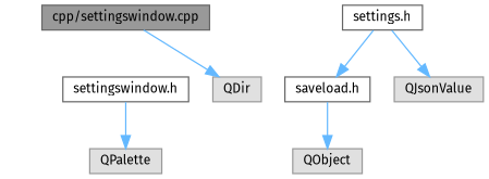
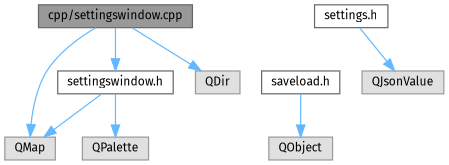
  digraph {
    fontname="Fira Sans"
    node [color=grey60 fillcolor="#E0E0E0" fontname="Fira Sans" fontsize=10 shape=box style=filled]
    edge [color=steelblue1 fontname="Fira Sans" fontsize=10 labelfontname=Helvetica labelfontsize=10 style=solid]
    n1 [color=gray40 fillcolor=grey60 fontcolor=black height=0.2 label="cpp/settingswindow.cpp" width=0.4]
    n2 [color=grey40 fillcolor=white height=0.2 label="settingswindow.h" width=0.4]
+   n3 [height=0.2 label=QMap width=0.4]
    n4 [height=0.2 label=QDir width=0.4]
    n5 [height=0.2 label=QPalette width=0.4]
    n6 [color=grey40 fillcolor=white height=0.2 label="settings.h" width=0.4]
    n7 [color=grey40 fillcolor=white height=0.2 label="saveload.h" width=0.4]
    n8 [height=0.2 label=QJsonValue width=0.4]
    n9 [height=0.2 label=QObject width=0.4]
+   n1 -> n2
+   n1 -> n3
    n1 -> n4
+   n2 -> n3
    n2 -> n5
-   n6 -> n7
    n6 -> n8
    n7 -> n9
  }
